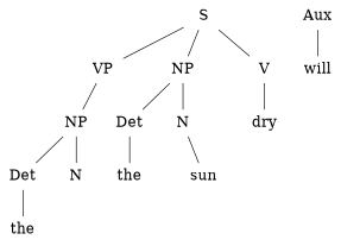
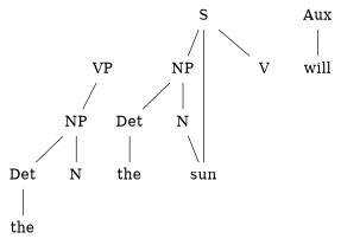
  graph {
    splines=false
    node [fontsize=20 shape=plaintext]
    n1 [label=S]
    n2 [label=NP]
    n3 [label=VP]
    n4 [label=V]
    n5 [label=Det]
    n6 [label=N]
    n7 [label=NP]
    n8 [label=the]
    n9 [label=sun]
    n10 [label=Aux]
    n11 [label=will]
-   n12 [label=dry]
    n13 [label=Det]
    n14 [label=N]
    n15 [label=the]
    n1 -- n2
-   n1 -- n3
+   n1 -- n9
    n1 -- n4
    n2 -- n5
    n2 -- n6
    n3 -- n7
-   n4 -- n12
    n5 -- n8
    n6 -- n9
    n7 -- n13
    n7 -- n14
    n10 -- n11
    n13 -- n15
  }
